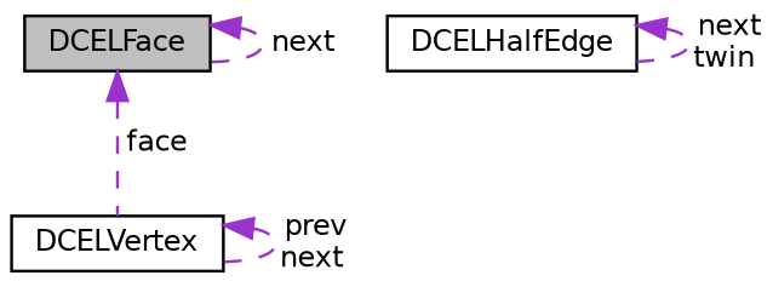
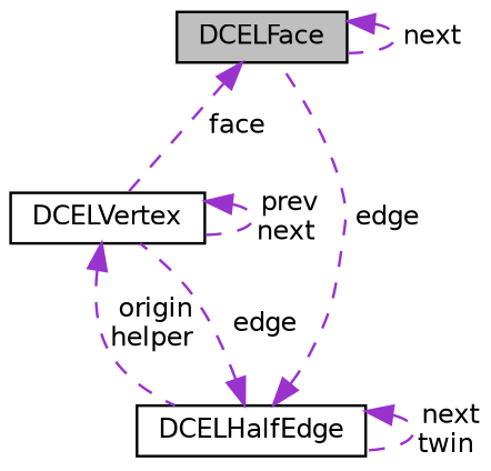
  digraph {
    node [color=black fillcolor=white fontname=Helvetica fontsize=10 shape=record style=filled]
    edge [color=darkorchid3 dir=back fontname=Helvetica fontsize=10 labelfontname=Helvetica labelfontsize=10 style=dashed]
    n1 [fillcolor=grey75 fontcolor=black height=0.2 label=DCELFace width=0.4]
    n2 [height=0.2 label=DCELVertex width=0.4]
    n3 [height=0.2 label=DCELHalfEdge width=0.4]
    n1 -> n1 [label=" next"]
    n1 -> n2 [label=" face"]
    n2 -> n2 [label=" prev\nnext"]
+   n2 -> n3 [label=" origin\nhelper"]
+   n3 -> n1 [label=" edge"]
+   n3 -> n2 [label=" edge"]
    n3 -> n3 [label=" next\ntwin"]
  }
